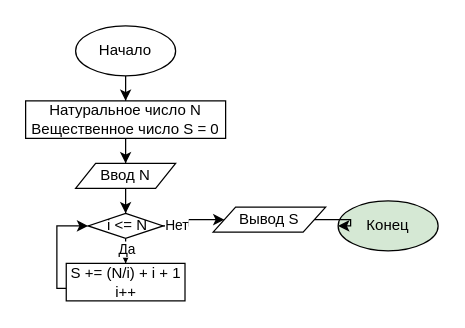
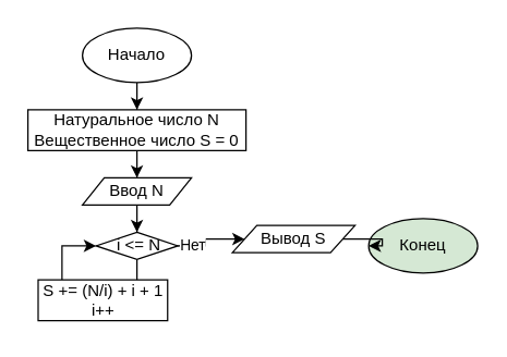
  <mxCell id="0" />
  <mxCell id="1" parent="0" />
  <mxCell id="2" style="edgeStyle=orthogonalEdgeStyle;rounded=0;orthogonalLoop=1;jettySize=auto;html=1;entryX=0.5;entryY=0;entryDx=0;entryDy=0;" edge="1" parent="1" source="3" target="5"><mxGeometry relative="1" as="geometry" /></mxCell>
  <mxCell id="3" value="Начало" style="ellipse;whiteSpace=wrap;html=1;" vertex="1" parent="1"><mxGeometry x="60" y="20" width="80" height="40" as="geometry" /></mxCell>
  <mxCell id="4" style="edgeStyle=orthogonalEdgeStyle;rounded=0;orthogonalLoop=1;jettySize=auto;html=1;" edge="1" parent="1" source="5" target="7"><mxGeometry relative="1" as="geometry" /></mxCell>
  <mxCell id="5" value="Натуральное число N&lt;br&gt;Вещественное число S = 0" style="rounded=0;whiteSpace=wrap;html=1;" vertex="1" parent="1"><mxGeometry x="20" y="80" width="160" height="30" as="geometry" /></mxCell>
  <mxCell id="6" style="edgeStyle=orthogonalEdgeStyle;rounded=0;orthogonalLoop=1;jettySize=auto;html=1;" edge="1" parent="1" source="7" target="13"><mxGeometry relative="1" as="geometry" /></mxCell>
  <mxCell id="7" value="Ввод N" style="shape=parallelogram;perimeter=parallelogramPerimeter;whiteSpace=wrap;html=1;" vertex="1" parent="1"><mxGeometry x="60" y="130" width="80" height="20" as="geometry" /></mxCell>
  <mxCell id="8" value="Конец" style="ellipse;whiteSpace=wrap;html=1;fillColor=#d5e8d4;" vertex="1" parent="1"><mxGeometry x="270" y="160" width="80" height="40" as="geometry" /></mxCell>
  <mxCell id="9" style="edgeStyle=orthogonalEdgeStyle;rounded=0;orthogonalLoop=1;jettySize=auto;html=1;entryX=0;entryY=0.5;entryDx=0;entryDy=0;" edge="1" parent="1" source="13" target="15"><mxGeometry relative="1" as="geometry" /></mxCell>
  <mxCell id="10" value="Нет" style="edgeLabel;html=1;align=center;verticalAlign=middle;resizable=0;points=[];" vertex="1" connectable="0" parent="9"><mxGeometry x="-0.618" y="-1" relative="1" as="geometry"><mxPoint y="-1.01" as="offset" /></mxGeometry></mxCell>
  <mxCell id="11" style="edgeStyle=orthogonalEdgeStyle;rounded=0;orthogonalLoop=1;jettySize=auto;html=1;entryX=0.5;entryY=0;entryDx=0;entryDy=0;" edge="1" parent="1" source="13" target="17"><mxGeometry relative="1" as="geometry" /></mxCell>
  <mxCell id="12" value="Да" style="edgeLabel;html=1;align=center;verticalAlign=middle;resizable=0;points=[];" vertex="1" connectable="0" parent="11"><mxGeometry x="0.608" relative="1" as="geometry"><mxPoint as="offset" /></mxGeometry></mxCell>
  <mxCell id="13" value="&amp;nbsp;i &amp;lt;= N" style="rhombus;whiteSpace=wrap;html=1;" vertex="1" parent="1"><mxGeometry x="70" y="170" width="60" height="20" as="geometry" /></mxCell>
  <mxCell id="14" style="edgeStyle=orthogonalEdgeStyle;rounded=0;orthogonalLoop=1;jettySize=auto;html=1;entryX=0;entryY=0.5;entryDx=0;entryDy=0;" edge="1" parent="1" source="15" target="8"><mxGeometry relative="1" as="geometry" /></mxCell>
  <mxCell id="15" value="Вывод S" style="shape=parallelogram;perimeter=parallelogramPerimeter;whiteSpace=wrap;html=1;" vertex="1" parent="1"><mxGeometry x="170" y="165" width="90" height="20" as="geometry" /></mxCell>
  <mxCell id="16" style="edgeStyle=orthogonalEdgeStyle;rounded=0;orthogonalLoop=1;jettySize=auto;html=1;entryX=0;entryY=0.5;entryDx=0;entryDy=0;" edge="1" parent="1" source="17" target="13"><mxGeometry relative="1" as="geometry"><Array as="points"><mxPoint x="45" y="230" /><mxPoint x="45" y="180" /></Array></mxGeometry></mxCell>
- <mxCell id="17" value="S += (N/i) + i + 1&lt;br&gt;i++" style="rounded=0;whiteSpace=wrap;html=1;" vertex="1" parent="1"><mxGeometry x="52.5" y="210" width="95" height="30" as="geometry" /></mxCell>
+ <mxCell id="17" value="S += (N/i) + i + 1&lt;br&gt;i++" style="rounded=0;whiteSpace=wrap;html=1;" vertex="1" parent="1"><mxGeometry x="27.5" y="205" width="95" height="30" as="geometry" /></mxCell>
